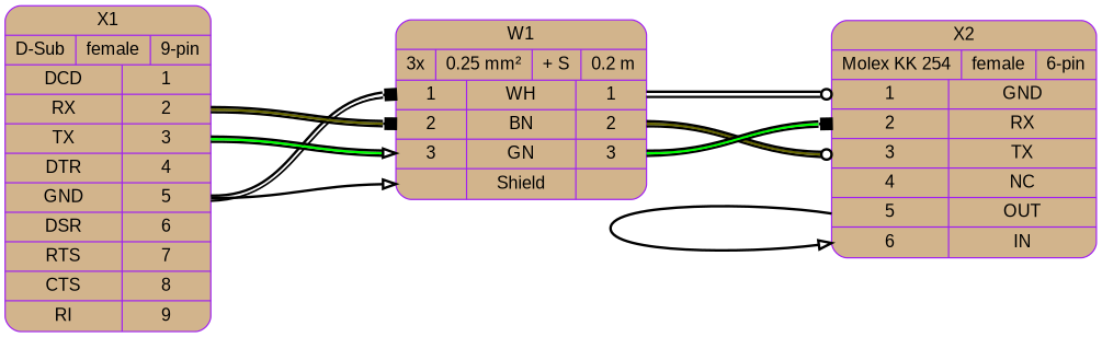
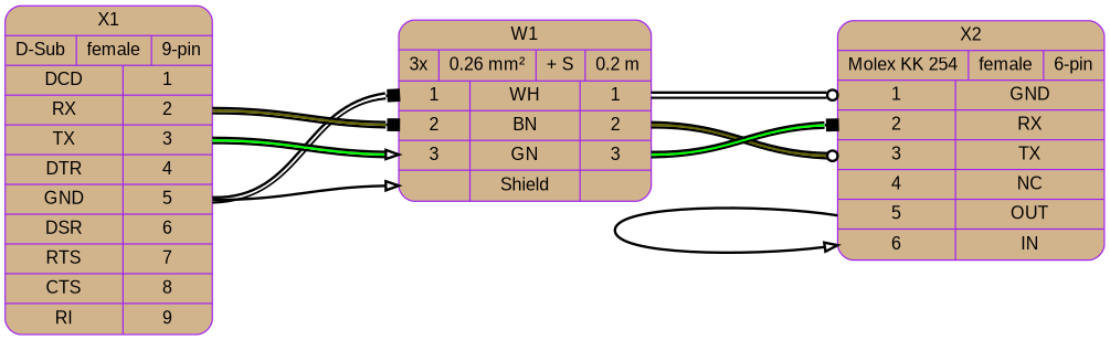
  digraph {
    fontname=arial
    rankdir=LR
    ranksep=2
    node [fontname=arial shape=record style="rounded,filled" fillcolor=tan color=purple]
    edge [arrowhead=onormal fontname=arial style=bold tailport=p5]
    n1 [label="X2 | {Molex KK 254|female|6-pin} | {{<p1>1|<p2>2|<p3>3|<p4>4|<p5>5|<p6>6} | {GND|RX|TX|NC|OUT|IN}}}"]
    n2 [label="X1 | {D-Sub|female|9-pin} | {{DCD|RX|TX|DTR|GND|DSR|RTS|CTS|RI} | {<p1>1|<p2>2|<p3>3|<p4>4|<p5>5|<p6>6|<p7>7|<p8>8|<p9>9}}}"]
-   n3 [label="W1 | {3x|0.25 mm²| + S|0.2 m} | {{<w1i>1|<w2i>2|<w3i>3|<wsi>} | {WH|BN|GN|Shield} | {<w1o>1|<w2o>2|<w3o>3|<wso>}}}"]
+   n3 [label="W1 | {3x|0.26 mm²| + S|0.2 m} | {{<w1i>1|<w2i>2|<w3i>3|<wsi>} | {WH|BN|GN|Shield} | {<w1o>1|<w2o>2|<w3o>3|<wso>}}}"]
    subgraph sub_1 {
      n1
    }
    subgraph sub_2 {
      subgraph sub_3 {
        n1
        n2
        n3
      }
      subgraph sub_4 {
        n1
        n2
        n3
      }
      subgraph sub_5 {
        n1
        n2
        n3
      }
    }
    n1 -> n1 [headport="p6:w" tailport="p5:w"]
    n2 -> n3 [arrowhead=box color="#000000:#ffffff:#000000" headport=w1i]
    n2 -> n3 [arrowhead=box color="#000000:#666600:#000000" headport=w2i tailport=p2]
    n2 -> n3 [color="#000000:#00ff00:#000000" headport=w3i tailport=p3]
    n2 -> n3 [headport=wsi]
    n3 -> n1 [arrowhead=odot color="#000000:#ffffff:#000000" headport=p1 tailport=w1o]
    n3 -> n1 [arrowhead=odot color="#000000:#666600:#000000" headport=p3 tailport=w2o]
    n3 -> n1 [arrowhead=box color="#000000:#00ff00:#000000" headport=p2 tailport=w3o]
  }
